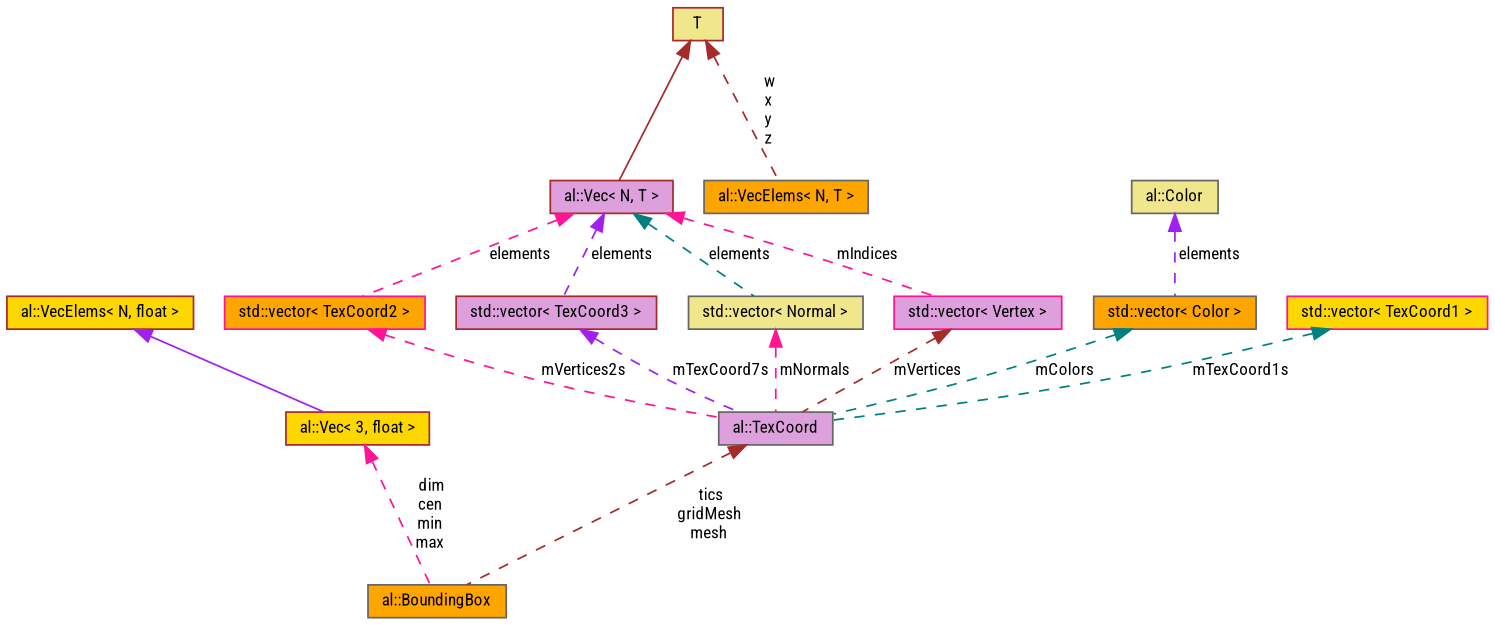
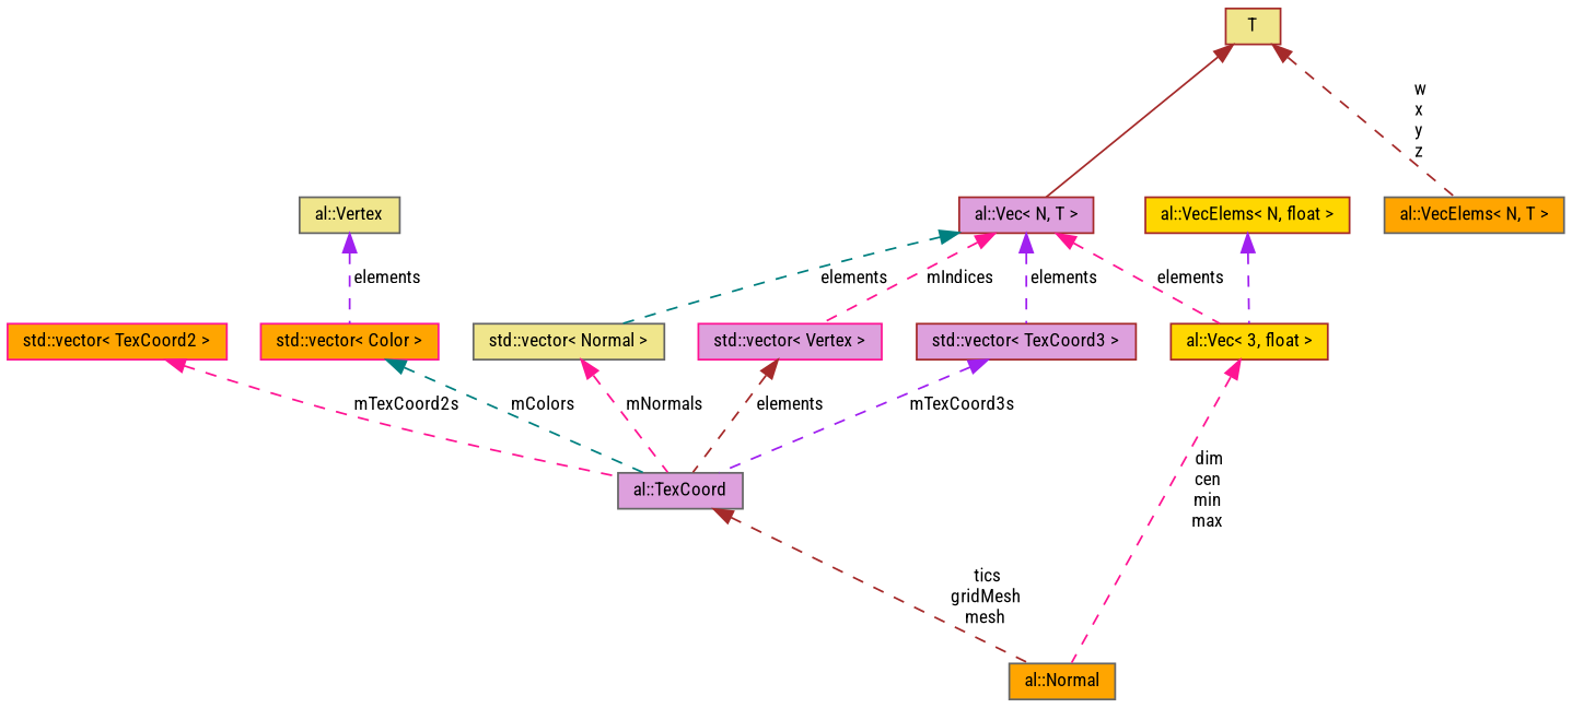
  digraph {
    fontname="Roboto Condensed"
    rankdir=TB
    node [color=gray40 fillcolor=orange fontname="Roboto Condensed" fontsize=10 shape=record style=filled]
    edge [color=deeppink dir=back fontname="Roboto Condensed" fontsize=10 labelfontname="FreeSans.ttf" labelfontsize=10 style=dashed]
-   n1 [fontcolor=black height=0.2 label="al::BoundingBox" width=0.4]
+   n1 [fontcolor=black height=0.2 label="al::Normal" width=0.4]
    n2 [color=brown fillcolor=gold height=0.2 label="al::Vec\< 3, float \>" width=0.4]
    n3 [color=brown fillcolor=gold height=0.2 label="al::VecElems\< N, float \>" width=0.4]
    n4 [fillcolor=plum height=0.2 label="al::TexCoord" width=0.4]
    n5 [color=deeppink height=0.2 label="std::vector\< TexCoord2 \>" width=0.4]
    n6 [color=brown fillcolor=plum height=0.2 label="al::Vec\< N, T \>" width=0.4]
    n7 [color=brown fillcolor=plum height=0.2 label="std::vector\< TexCoord3 \>" width=0.4]
    n8 [fillcolor=khaki height=0.2 label="std::vector\< Normal \>" width=0.4]
    n9 [color=deeppink fillcolor=plum height=0.2 label="std::vector\< Vertex \>" width=0.4]
    n10 [height=0.2 label="al::VecElems\< N, T \>" width=0.4]
    n11 [color=brown fillcolor=khaki height=0.2 label=T width=0.4]
-   n12 [height=0.2 label="std::vector\< Color \>" width=0.4]
-   n13 [fillcolor=khaki height=0.2 label="al::Color" width=0.4]
-   n14 [color=deeppink fillcolor=gold height=0.2 label="std::vector\< TexCoord1 \>" width=0.4]
+   n12 [color=deeppink height=0.2 label="std::vector\< Color \>" width=0.4]
+   n13 [fillcolor=khaki height=0.2 label="al::Vertex" width=0.4]
    n2 -> n1 [label=" dim\ncen\nmin\nmax"]
-   n3 -> n2 [color=purple style=solid]
+   n3 -> n2 [color=purple]
    n4 -> n1 [color=brown label=" tics\ngridMesh\nmesh"]
-   n5 -> n4 [label=" mVertices2s"]
-   n6 -> n5 [label=" elements"]
+   n5 -> n4 [label=" mTexCoord2s"]
+   n6 -> n2 [label=" elements"]
    n6 -> n7 [color=purple label=" elements"]
    n6 -> n8 [color=teal label=" elements"]
    n6 -> n9 [label=" mIndices"]
-   n7 -> n4 [color=purple label=" mTexCoord7s"]
+   n7 -> n4 [color=purple label=" mTexCoord3s"]
    n8 -> n4 [label=" mNormals"]
-   n9 -> n4 [color=brown label=" mVertices"]
+   n9 -> n4 [color=brown label=" elements"]
    n11 -> n6 [color=brown style=solid]
    n11 -> n10 [color=brown label=" w\nx\ny\nz"]
    n12 -> n4 [color=teal label=" mColors"]
    n13 -> n12 [color=purple label=" elements"]
-   n14 -> n4 [color=teal label=" mTexCoord1s"]
  }
